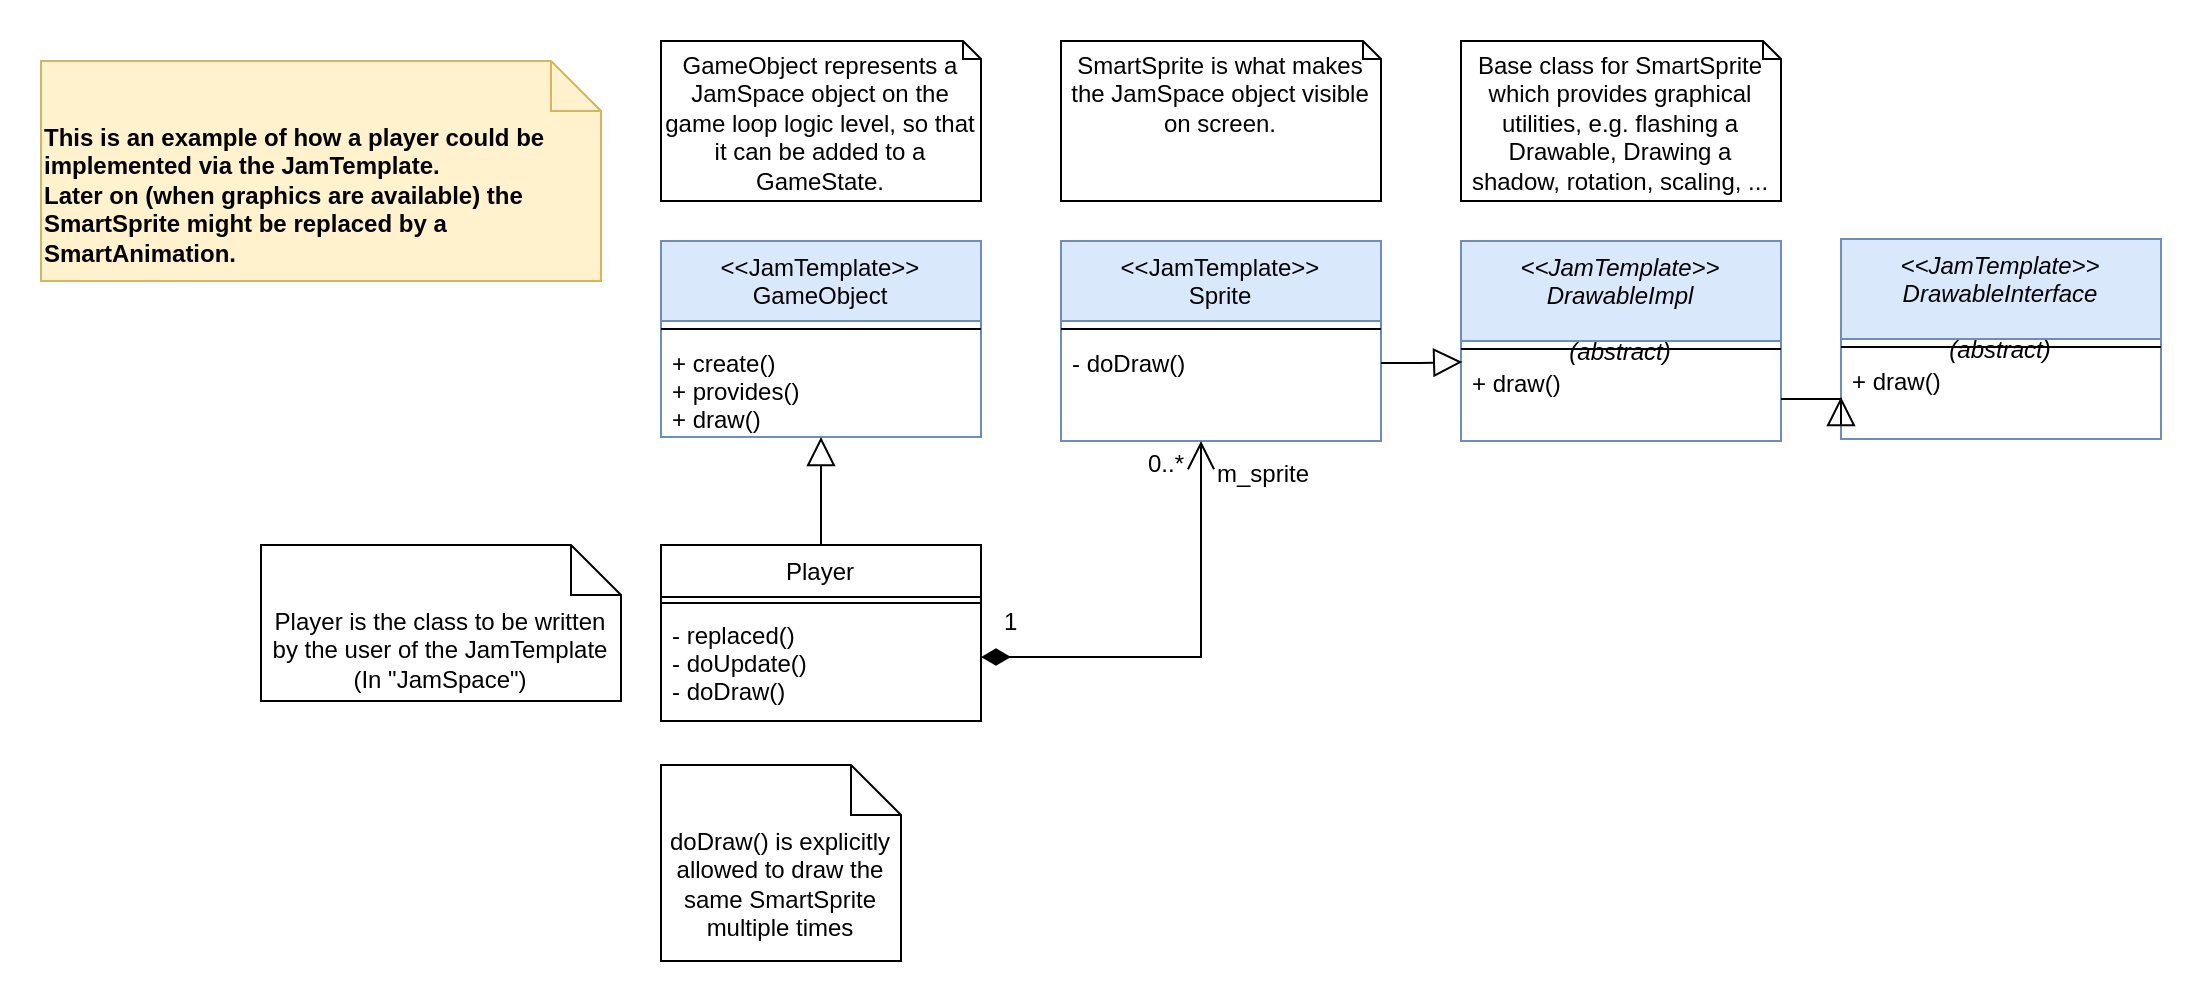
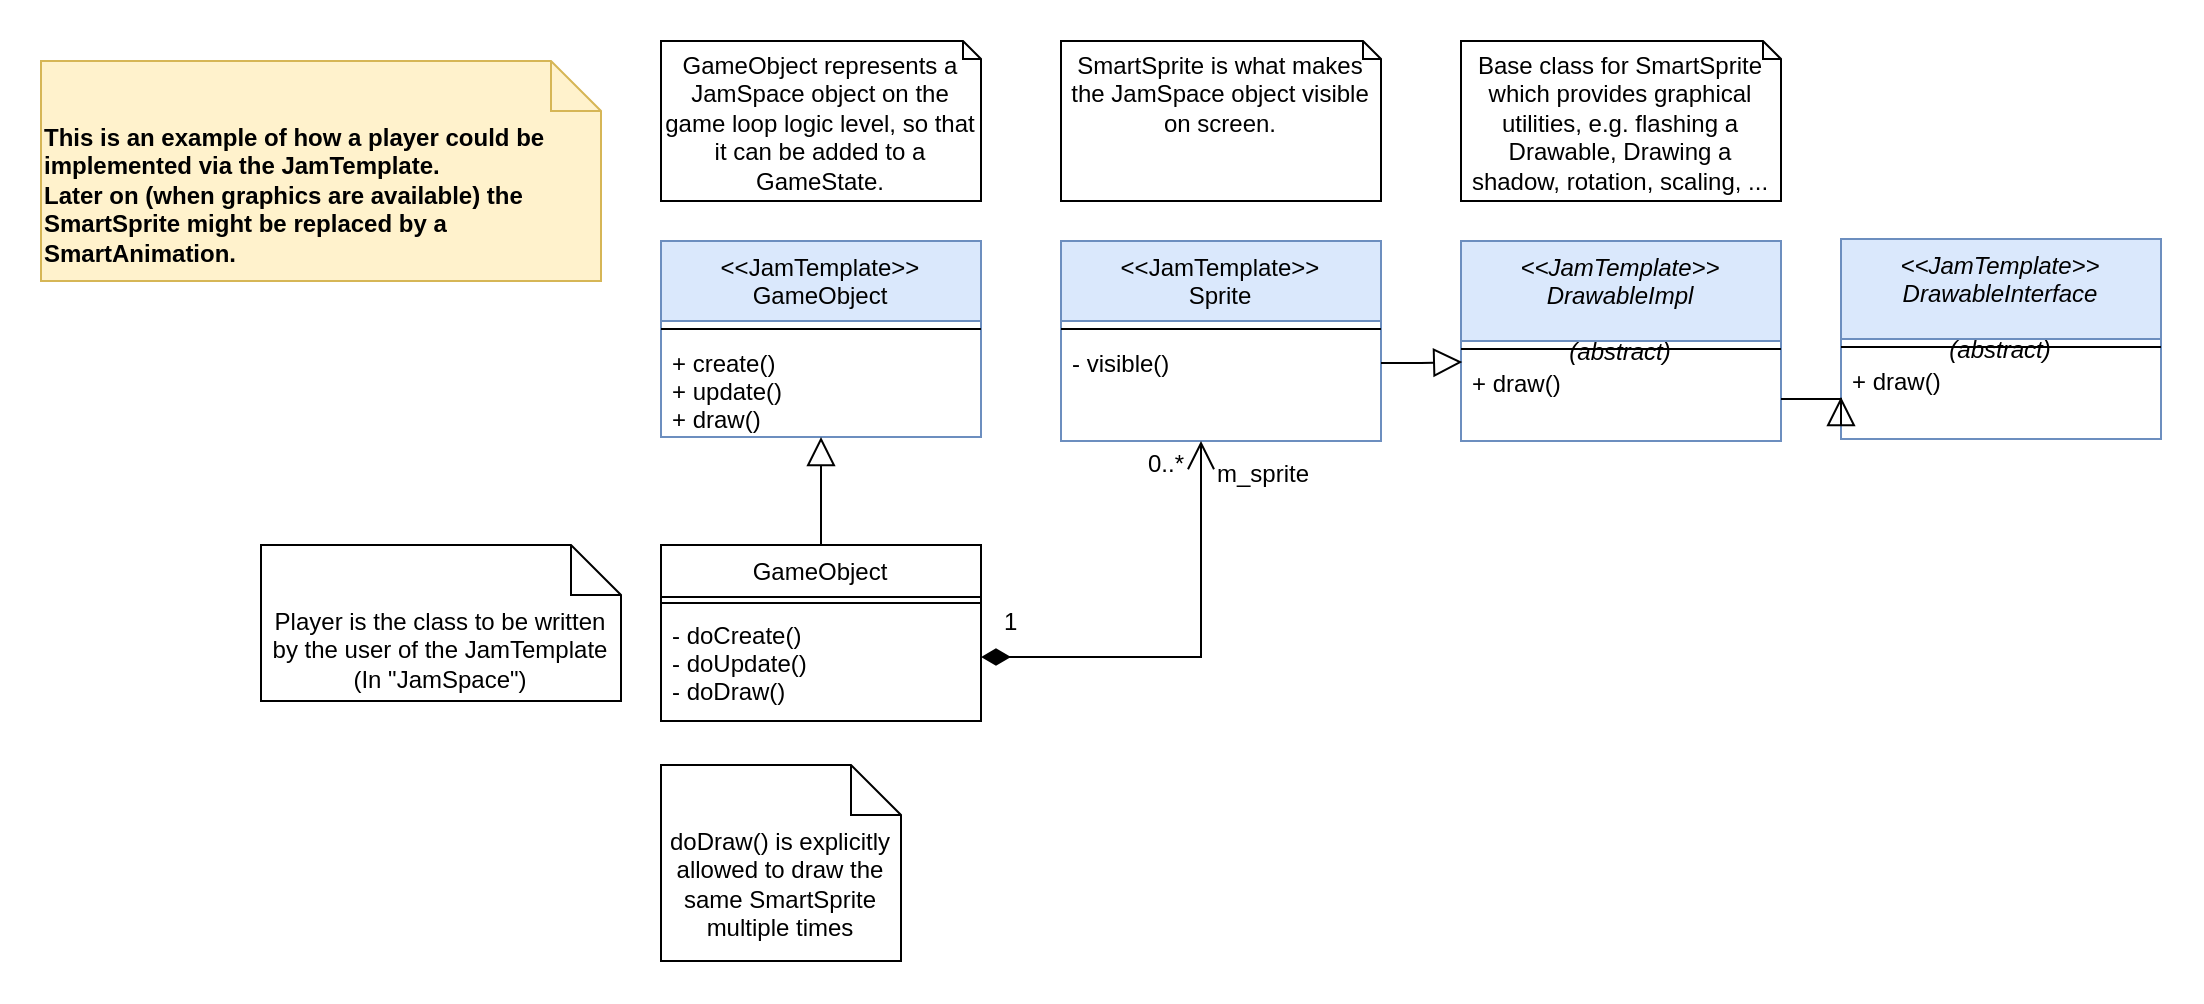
  <mxCell id="0" />
  <mxCell id="1" parent="0" />
  <mxCell id="2" value="&lt;&lt;JamTemplate&gt;&gt;&#10;GameObject" style="swimlane;fontStyle=0;align=center;verticalAlign=top;childLayout=stackLayout;horizontal=1;startSize=40;horizontalStack=0;resizeParent=1;resizeLast=0;collapsible=1;marginBottom=0;rounded=0;shadow=0;strokeWidth=1;fillColor=#dae8fc;strokeColor=#6c8ebf;" parent="1" vertex="1"><mxGeometry x="330" y="120" width="160" height="98" as="geometry"><mxRectangle x="230" y="140" width="160" height="26" as="alternateBounds" /></mxGeometry></mxCell>
  <mxCell id="3" value="" style="line;html=1;strokeWidth=1;align=left;verticalAlign=middle;spacingTop=-1;spacingLeft=3;spacingRight=3;rotatable=0;labelPosition=right;points=[];portConstraint=eastwest;" parent="2" vertex="1"><mxGeometry y="40" width="160" height="8" as="geometry" /></mxCell>
- <mxCell id="4" value="+ create()&#10;+ provides()&#10;+ draw()" style="text;align=left;verticalAlign=top;spacingLeft=4;spacingRight=4;overflow=hidden;rotatable=0;points=[[0,0.5],[1,0.5]];portConstraint=eastwest;" parent="2" vertex="1"><mxGeometry y="48" width="160" height="50" as="geometry" /></mxCell>
- <mxCell id="5" value="Player" style="swimlane;fontStyle=0;align=center;verticalAlign=top;childLayout=stackLayout;horizontal=1;startSize=26;horizontalStack=0;resizeParent=1;resizeLast=0;collapsible=1;marginBottom=0;rounded=0;shadow=0;strokeWidth=1;" parent="1" vertex="1"><mxGeometry x="330" y="272" width="160" height="88" as="geometry"><mxRectangle x="340" y="380" width="170" height="26" as="alternateBounds" /></mxGeometry></mxCell>
+ <mxCell id="4" value="+ create()&#10;+ update()&#10;+ draw()" style="text;align=left;verticalAlign=top;spacingLeft=4;spacingRight=4;overflow=hidden;rotatable=0;points=[[0,0.5],[1,0.5]];portConstraint=eastwest;" parent="2" vertex="1"><mxGeometry y="48" width="160" height="50" as="geometry" /></mxCell>
+ <mxCell id="5" value="GameObject" style="swimlane;fontStyle=0;align=center;verticalAlign=top;childLayout=stackLayout;horizontal=1;startSize=26;horizontalStack=0;resizeParent=1;resizeLast=0;collapsible=1;marginBottom=0;rounded=0;shadow=0;strokeWidth=1;" parent="1" vertex="1"><mxGeometry x="330" y="272" width="160" height="88" as="geometry"><mxRectangle x="340" y="380" width="170" height="26" as="alternateBounds" /></mxGeometry></mxCell>
  <mxCell id="6" value="" style="line;html=1;strokeWidth=1;align=left;verticalAlign=middle;spacingTop=-1;spacingLeft=3;spacingRight=3;rotatable=0;labelPosition=right;points=[];portConstraint=eastwest;" parent="5" vertex="1"><mxGeometry y="26" width="160" height="6" as="geometry" /></mxCell>
- <mxCell id="7" value="- replaced()&#10;- doUpdate()&#10;- doDraw()" style="text;align=left;verticalAlign=top;spacingLeft=4;spacingRight=4;overflow=hidden;rotatable=0;points=[[0,0.5],[1,0.5]];portConstraint=eastwest;" parent="5" vertex="1"><mxGeometry y="32" width="160" height="48" as="geometry" /></mxCell>
+ <mxCell id="7" value="- doCreate()&#10;- doUpdate()&#10;- doDraw()" style="text;align=left;verticalAlign=top;spacingLeft=4;spacingRight=4;overflow=hidden;rotatable=0;points=[[0,0.5],[1,0.5]];portConstraint=eastwest;" parent="5" vertex="1"><mxGeometry y="32" width="160" height="48" as="geometry" /></mxCell>
  <mxCell id="8" value="" style="endArrow=block;endSize=12;endFill=0;shadow=0;strokeWidth=1;rounded=0;edgeStyle=elbowEdgeStyle;elbow=vertical;startSize=12;" parent="1" source="5" target="2" edge="1"><mxGeometry width="160" relative="1" as="geometry"><mxPoint x="320" y="383" as="sourcePoint" /><mxPoint x="420" y="281" as="targetPoint" /></mxGeometry></mxCell>
  <mxCell id="9" value="&lt;&lt;JamTemplate&gt;&gt;&#10;Sprite" style="swimlane;fontStyle=0;align=center;verticalAlign=top;childLayout=stackLayout;horizontal=1;startSize=40;horizontalStack=0;resizeParent=1;resizeLast=0;collapsible=1;marginBottom=0;rounded=0;shadow=0;strokeWidth=1;fillColor=#dae8fc;strokeColor=#6c8ebf;" parent="1" vertex="1"><mxGeometry x="530" y="120" width="160" height="100" as="geometry"><mxRectangle x="550" y="140" width="160" height="26" as="alternateBounds" /></mxGeometry></mxCell>
  <mxCell id="10" value="" style="line;html=1;strokeWidth=1;align=left;verticalAlign=middle;spacingTop=-1;spacingLeft=3;spacingRight=3;rotatable=0;labelPosition=right;points=[];portConstraint=eastwest;" parent="9" vertex="1"><mxGeometry y="40" width="160" height="8" as="geometry" /></mxCell>
- <mxCell id="11" value="- doDraw()" style="text;align=left;verticalAlign=top;spacingLeft=4;spacingRight=4;overflow=hidden;rotatable=0;points=[[0,0.5],[1,0.5]];portConstraint=eastwest;" parent="9" vertex="1"><mxGeometry y="48" width="160" height="26" as="geometry" /></mxCell>
+ <mxCell id="11" value="- visible()" style="text;align=left;verticalAlign=top;spacingLeft=4;spacingRight=4;overflow=hidden;rotatable=0;points=[[0,0.5],[1,0.5]];portConstraint=eastwest;" parent="9" vertex="1"><mxGeometry y="48" width="160" height="26" as="geometry" /></mxCell>
  <mxCell id="12" value="" style="endArrow=open;shadow=0;strokeWidth=1;rounded=0;endFill=1;edgeStyle=elbowEdgeStyle;elbow=vertical;exitX=1;exitY=0.5;exitDx=0;exitDy=0;startArrow=diamondThin;startFill=1;endSize=12;startSize=12;" parent="1" source="7" target="9" edge="1"><mxGeometry x="0.5" y="41" relative="1" as="geometry"><mxPoint x="490" y="202" as="sourcePoint" /><mxPoint x="650" y="202" as="targetPoint" /><mxPoint x="-40" y="32" as="offset" /><Array as="points"><mxPoint x="600" y="328" /><mxPoint x="530" y="328" /></Array></mxGeometry></mxCell>
  <mxCell id="13" value="1" style="resizable=0;align=left;verticalAlign=bottom;labelBackgroundColor=none;fontSize=12;" parent="12" connectable="0" vertex="1"><mxGeometry x="-1" relative="1" as="geometry"><mxPoint x="10" y="-9" as="offset" /></mxGeometry></mxCell>
  <mxCell id="14" value="0..*" style="resizable=0;align=right;verticalAlign=bottom;labelBackgroundColor=none;fontSize=12;" parent="12" connectable="0" vertex="1"><mxGeometry x="1" relative="1" as="geometry"><mxPoint x="-7" y="20" as="offset" /></mxGeometry></mxCell>
  <mxCell id="15" value="m_sprite" style="text;html=1;resizable=0;points=[];;align=center;verticalAlign=middle;labelBackgroundColor=none;rounded=0;shadow=0;strokeWidth=1;fontSize=12;" parent="12" vertex="1" connectable="0"><mxGeometry x="0.5" y="49" relative="1" as="geometry"><mxPoint x="79" y="-38" as="offset" /></mxGeometry></mxCell>
  <mxCell id="16" value="&lt;&lt;JamTemplate&gt;&gt;&#10;DrawableImpl&#10;&#10;(abstract)" style="swimlane;fontStyle=2;align=center;verticalAlign=top;childLayout=stackLayout;horizontal=1;startSize=50;horizontalStack=0;resizeParent=1;resizeLast=0;collapsible=1;marginBottom=0;rounded=0;shadow=0;strokeWidth=1;fillColor=#dae8fc;strokeColor=#6c8ebf;" parent="1" vertex="1"><mxGeometry x="730" y="120" width="160" height="100" as="geometry"><mxRectangle x="230" y="140" width="160" height="26" as="alternateBounds" /></mxGeometry></mxCell>
  <mxCell id="17" value="" style="line;html=1;strokeWidth=1;align=left;verticalAlign=middle;spacingTop=-1;spacingLeft=3;spacingRight=3;rotatable=0;labelPosition=right;points=[];portConstraint=eastwest;" parent="16" vertex="1"><mxGeometry y="50" width="160" height="8" as="geometry" /></mxCell>
  <mxCell id="18" value="+ draw()" style="text;align=left;verticalAlign=top;spacingLeft=4;spacingRight=4;overflow=hidden;rotatable=0;points=[[0,0.5],[1,0.5]];portConstraint=eastwest;" parent="16" vertex="1"><mxGeometry y="58" width="160" height="42" as="geometry" /></mxCell>
  <mxCell id="19" style="edgeStyle=orthogonalEdgeStyle;rounded=0;orthogonalLoop=1;jettySize=auto;html=1;entryX=0.004;entryY=0.06;entryDx=0;entryDy=0;endArrow=block;endFill=0;endSize=12;startSize=12;entryPerimeter=0;" parent="1" source="11" target="18" edge="1"><mxGeometry relative="1" as="geometry" /></mxCell>
  <mxCell id="20" value="&lt;div&gt;&lt;span&gt;This is an example of how a player could be implemented via the JamTemplate.&lt;/span&gt;&lt;/div&gt;&lt;div&gt;&lt;span&gt;Later on (when graphics are available) the SmartSprite might be replaced by a SmartAnimation.&lt;/span&gt;&lt;/div&gt;" style="shape=note2;boundedLbl=1;whiteSpace=wrap;html=1;size=25;verticalAlign=top;align=left;fillColor=#fff2cc;strokeColor=#d6b656;fontStyle=1" parent="1" vertex="1"><mxGeometry x="20" y="30" width="280" height="110" as="geometry" /></mxCell>
  <mxCell id="21" value="Player is the class to be written by the user of the JamTemplate (In &quot;JamSpace&quot;)" style="shape=note2;boundedLbl=1;whiteSpace=wrap;html=1;size=25;verticalAlign=top;align=center;" parent="1" vertex="1"><mxGeometry x="130" y="272" width="180" height="78" as="geometry" /></mxCell>
  <mxCell id="22" value="GameObject represents a JamSpace object on the game loop logic level, so that it can be added to a GameState." style="shape=note2;boundedLbl=1;whiteSpace=wrap;html=1;size=9;verticalAlign=top;align=center;horizontal=1;spacingTop=-10;" parent="1" vertex="1"><mxGeometry x="330" y="20" width="160" height="80" as="geometry" /></mxCell>
  <mxCell id="23" value="SmartSprite is what makes the JamSpace object visible on screen." style="shape=note2;boundedLbl=1;whiteSpace=wrap;html=1;size=9;verticalAlign=top;align=center;horizontal=1;spacingTop=-10;" parent="1" vertex="1"><mxGeometry x="530" y="20" width="160" height="80" as="geometry" /></mxCell>
  <mxCell id="24" value="Base class for SmartSprite which provides graphical utilities, e.g. flashing a Drawable, Drawing a shadow, rotation, scaling, ..." style="shape=note2;boundedLbl=1;whiteSpace=wrap;html=1;size=9;verticalAlign=top;align=center;horizontal=1;spacingTop=-10;" parent="1" vertex="1"><mxGeometry x="730" y="20" width="160" height="80" as="geometry" /></mxCell>
  <mxCell id="25" value="doDraw() is explicitly allowed to draw the same SmartSprite multiple times" style="shape=note2;boundedLbl=1;whiteSpace=wrap;html=1;size=25;verticalAlign=top;align=center;" parent="1" vertex="1"><mxGeometry x="330" y="382" width="120" height="98" as="geometry" /></mxCell>
  <mxCell id="26" value="&lt;&lt;JamTemplate&gt;&gt;&#10;DrawableInterface&#10;&#10;(abstract)" style="swimlane;fontStyle=2;align=center;verticalAlign=top;childLayout=stackLayout;horizontal=1;startSize=50;horizontalStack=0;resizeParent=1;resizeLast=0;collapsible=1;marginBottom=0;rounded=0;shadow=0;strokeWidth=1;fillColor=#dae8fc;strokeColor=#6c8ebf;" vertex="1" parent="1"><mxGeometry x="920" y="119" width="160" height="100" as="geometry"><mxRectangle x="230" y="140" width="160" height="26" as="alternateBounds" /></mxGeometry></mxCell>
  <mxCell id="27" value="" style="line;html=1;strokeWidth=1;align=left;verticalAlign=middle;spacingTop=-1;spacingLeft=3;spacingRight=3;rotatable=0;labelPosition=right;points=[];portConstraint=eastwest;" vertex="1" parent="26"><mxGeometry y="50" width="160" height="8" as="geometry" /></mxCell>
  <mxCell id="28" value="+ draw()" style="text;align=left;verticalAlign=top;spacingLeft=4;spacingRight=4;overflow=hidden;rotatable=0;points=[[0,0.5],[1,0.5]];portConstraint=eastwest;" vertex="1" parent="26"><mxGeometry y="58" width="160" height="42" as="geometry" /></mxCell>
  <mxCell id="29" style="edgeStyle=orthogonalEdgeStyle;rounded=0;orthogonalLoop=1;jettySize=auto;html=1;endArrow=block;endFill=0;endSize=12;startSize=12;exitX=1;exitY=0.5;exitDx=0;exitDy=0;entryX=0;entryY=0.5;entryDx=0;entryDy=0;" edge="1" parent="1" source="18" target="28"><mxGeometry relative="1" as="geometry"><mxPoint x="700" y="191" as="sourcePoint" /><mxPoint x="910" y="199" as="targetPoint" /></mxGeometry></mxCell>
